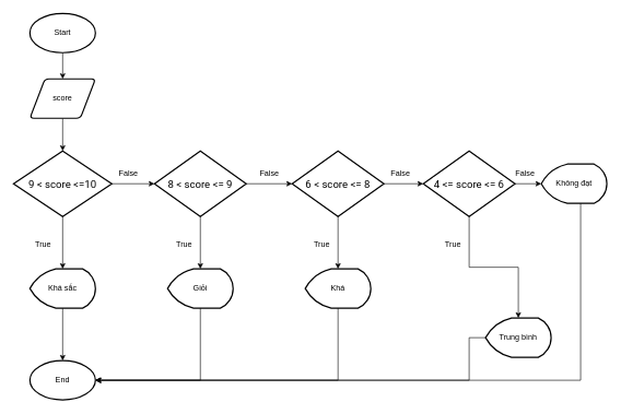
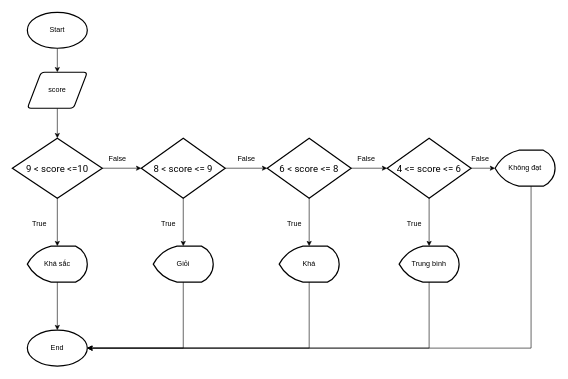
  <mxCell id="0" />
  <mxCell id="1" parent="0" />
  <mxCell id="2" value="End" style="strokeWidth=2;html=1;shape=mxgraph.flowchart.start_1;whiteSpace=wrap;" vertex="1" parent="1"><mxGeometry x="45" y="550" width="100" height="60" as="geometry" /></mxCell>
  <mxCell id="3" style="edgeStyle=orthogonalEdgeStyle;rounded=0;orthogonalLoop=1;jettySize=auto;html=1;" edge="1" parent="1" source="4" target="6"><mxGeometry relative="1" as="geometry" /></mxCell>
  <mxCell id="4" value="Start" style="strokeWidth=2;html=1;shape=mxgraph.flowchart.start_1;whiteSpace=wrap;" vertex="1" parent="1"><mxGeometry x="45" y="20" width="100" height="60" as="geometry" /></mxCell>
  <mxCell id="5" style="edgeStyle=orthogonalEdgeStyle;rounded=0;orthogonalLoop=1;jettySize=auto;html=1;" edge="1" parent="1" source="6" target="12"><mxGeometry relative="1" as="geometry" /></mxCell>
  <mxCell id="6" value="score" style="shape=parallelogram;html=1;strokeWidth=2;perimeter=parallelogramPerimeter;whiteSpace=wrap;rounded=1;arcSize=12;size=0.23;" vertex="1" parent="1"><mxGeometry x="45" y="120" width="100" height="60" as="geometry" /></mxCell>
  <mxCell id="7" value="&lt;span style=&quot;font-family: Roboto, sans-serif; font-size: 16px; text-align: left; white-space-collapse: preserve; background-color: rgb(255, 255, 255);&quot;&gt;6 &amp;lt; score &amp;lt;= 8&lt;/span&gt;" style="strokeWidth=2;html=1;shape=mxgraph.flowchart.decision;whiteSpace=wrap;" vertex="1" parent="1"><mxGeometry x="445" y="230" width="140" height="100" as="geometry" /></mxCell>
  <mxCell id="8" style="edgeStyle=orthogonalEdgeStyle;rounded=0;orthogonalLoop=1;jettySize=auto;html=1;" edge="1" parent="1" source="9" target="17"><mxGeometry relative="1" as="geometry" /></mxCell>
  <mxCell id="9" value="&lt;span style=&quot;font-family: Roboto, sans-serif; font-size: 16px; text-align: left; white-space-collapse: preserve; background-color: rgb(255, 255, 255);&quot;&gt;8 &amp;lt; score &amp;lt;= 9&lt;/span&gt;" style="strokeWidth=2;html=1;shape=mxgraph.flowchart.decision;whiteSpace=wrap;" vertex="1" parent="1"><mxGeometry x="235" y="230" width="140" height="100" as="geometry" /></mxCell>
  <mxCell id="10" style="edgeStyle=orthogonalEdgeStyle;rounded=0;orthogonalLoop=1;jettySize=auto;html=1;" edge="1" parent="1" source="11" target="20"><mxGeometry relative="1" as="geometry" /></mxCell>
  <mxCell id="11" value="&lt;span style=&quot;font-family: Roboto, sans-serif; font-size: 16px; text-align: left; white-space-collapse: preserve; background-color: rgb(255, 255, 255);&quot;&gt;4 &amp;lt;= score &amp;lt;= 6&lt;/span&gt;" style="strokeWidth=2;html=1;shape=mxgraph.flowchart.decision;whiteSpace=wrap;" vertex="1" parent="1"><mxGeometry x="645" y="230" width="140" height="100" as="geometry" /></mxCell>
  <mxCell id="12" value="&lt;span style=&quot;font-family: Roboto, sans-serif; font-size: 16px; text-align: left; white-space-collapse: preserve; background-color: rgb(255, 255, 255);&quot;&gt;9 &amp;lt; score &amp;lt;=10&lt;/span&gt;" style="strokeWidth=2;html=1;shape=mxgraph.flowchart.decision;whiteSpace=wrap;" vertex="1" parent="1"><mxGeometry x="20" y="230" width="150" height="100" as="geometry" /></mxCell>
  <mxCell id="13" value="Khá sắc" style="strokeWidth=2;html=1;shape=mxgraph.flowchart.display;whiteSpace=wrap;" vertex="1" parent="1"><mxGeometry x="45" y="410" width="100" height="60" as="geometry" /></mxCell>
  <mxCell id="14" style="edgeStyle=orthogonalEdgeStyle;rounded=0;orthogonalLoop=1;jettySize=auto;html=1;entryX=0.5;entryY=0;entryDx=0;entryDy=0;entryPerimeter=0;" edge="1" parent="1" source="12" target="13"><mxGeometry relative="1" as="geometry" /></mxCell>
  <mxCell id="15" style="edgeStyle=orthogonalEdgeStyle;rounded=0;orthogonalLoop=1;jettySize=auto;html=1;entryX=0.5;entryY=0;entryDx=0;entryDy=0;entryPerimeter=0;" edge="1" parent="1" source="13" target="2"><mxGeometry relative="1" as="geometry" /></mxCell>
  <mxCell id="16" style="edgeStyle=orthogonalEdgeStyle;rounded=0;orthogonalLoop=1;jettySize=auto;html=1;entryX=0;entryY=0.5;entryDx=0;entryDy=0;entryPerimeter=0;" edge="1" parent="1" source="12" target="9"><mxGeometry relative="1" as="geometry" /></mxCell>
  <mxCell id="17" value="Giỏi" style="strokeWidth=2;html=1;shape=mxgraph.flowchart.display;whiteSpace=wrap;" vertex="1" parent="1"><mxGeometry x="255" y="410" width="100" height="60" as="geometry" /></mxCell>
  <mxCell id="18" style="edgeStyle=orthogonalEdgeStyle;rounded=0;orthogonalLoop=1;jettySize=auto;html=1;entryX=1;entryY=0.5;entryDx=0;entryDy=0;entryPerimeter=0;" edge="1" parent="1" source="17" target="2"><mxGeometry relative="1" as="geometry"><Array as="points"><mxPoint x="305" y="580" /></Array></mxGeometry></mxCell>
  <mxCell id="19" value="Khá" style="strokeWidth=2;html=1;shape=mxgraph.flowchart.display;whiteSpace=wrap;" vertex="1" parent="1"><mxGeometry x="465" y="410" width="100" height="60" as="geometry" /></mxCell>
- <mxCell id="20" value="Trung bình" style="strokeWidth=2;html=1;shape=mxgraph.flowchart.display;whiteSpace=wrap;" vertex="1" parent="1"><mxGeometry x="740" y="485" width="100" height="60" as="geometry" /></mxCell>
+ <mxCell id="20" value="Trung bình" style="strokeWidth=2;html=1;shape=mxgraph.flowchart.display;whiteSpace=wrap;" vertex="1" parent="1"><mxGeometry x="665" y="410" width="100" height="60" as="geometry" /></mxCell>
  <mxCell id="21" value="Không đạt" style="strokeWidth=2;html=1;shape=mxgraph.flowchart.display;whiteSpace=wrap;" vertex="1" parent="1"><mxGeometry x="825" y="250" width="100" height="60" as="geometry" /></mxCell>
  <mxCell id="22" style="edgeStyle=orthogonalEdgeStyle;rounded=0;orthogonalLoop=1;jettySize=auto;html=1;entryX=0.5;entryY=0;entryDx=0;entryDy=0;entryPerimeter=0;" edge="1" parent="1" source="7" target="19"><mxGeometry relative="1" as="geometry" /></mxCell>
  <mxCell id="23" style="edgeStyle=orthogonalEdgeStyle;rounded=0;orthogonalLoop=1;jettySize=auto;html=1;entryX=0;entryY=0.5;entryDx=0;entryDy=0;entryPerimeter=0;" edge="1" parent="1" source="9" target="7"><mxGeometry relative="1" as="geometry" /></mxCell>
  <mxCell id="24" style="edgeStyle=orthogonalEdgeStyle;rounded=0;orthogonalLoop=1;jettySize=auto;html=1;entryX=1;entryY=0.5;entryDx=0;entryDy=0;entryPerimeter=0;" edge="1" parent="1" source="19" target="2"><mxGeometry relative="1" as="geometry"><Array as="points"><mxPoint x="515" y="580" /></Array></mxGeometry></mxCell>
  <mxCell id="25" style="edgeStyle=orthogonalEdgeStyle;rounded=0;orthogonalLoop=1;jettySize=auto;html=1;entryX=0;entryY=0.5;entryDx=0;entryDy=0;entryPerimeter=0;" edge="1" parent="1" source="7" target="11"><mxGeometry relative="1" as="geometry" /></mxCell>
  <mxCell id="26" style="edgeStyle=orthogonalEdgeStyle;rounded=0;orthogonalLoop=1;jettySize=auto;html=1;entryX=1;entryY=0.5;entryDx=0;entryDy=0;entryPerimeter=0;" edge="1" parent="1" source="20" target="2"><mxGeometry relative="1" as="geometry"><Array as="points"><mxPoint x="715" y="580" /></Array></mxGeometry></mxCell>
  <mxCell id="27" style="edgeStyle=orthogonalEdgeStyle;rounded=0;orthogonalLoop=1;jettySize=auto;html=1;entryX=0;entryY=0.5;entryDx=0;entryDy=0;entryPerimeter=0;" edge="1" parent="1" source="11" target="21"><mxGeometry relative="1" as="geometry" /></mxCell>
  <mxCell id="28" style="edgeStyle=orthogonalEdgeStyle;rounded=0;orthogonalLoop=1;jettySize=auto;html=1;entryX=1;entryY=0.5;entryDx=0;entryDy=0;entryPerimeter=0;" edge="1" parent="1" source="21" target="2"><mxGeometry relative="1" as="geometry"><Array as="points"><mxPoint x="885" y="580" /></Array></mxGeometry></mxCell>
  <mxCell id="29" value="True" style="text;html=1;align=center;verticalAlign=middle;resizable=0;points=[];autosize=1;strokeColor=none;fillColor=none;" vertex="1" parent="1"><mxGeometry x="40" y="358" width="50" height="30" as="geometry" /></mxCell>
  <mxCell id="30" value="False" style="text;html=1;align=center;verticalAlign=middle;resizable=0;points=[];autosize=1;strokeColor=none;fillColor=none;" vertex="1" parent="1"><mxGeometry x="170" y="250" width="50" height="30" as="geometry" /></mxCell>
  <mxCell id="31" value="True" style="text;html=1;align=center;verticalAlign=middle;resizable=0;points=[];autosize=1;strokeColor=none;fillColor=none;" vertex="1" parent="1"><mxGeometry x="665" y="358" width="50" height="30" as="geometry" /></mxCell>
  <mxCell id="32" value="True" style="text;html=1;align=center;verticalAlign=middle;resizable=0;points=[];autosize=1;strokeColor=none;fillColor=none;" vertex="1" parent="1"><mxGeometry x="465" y="358" width="50" height="30" as="geometry" /></mxCell>
  <mxCell id="33" value="True" style="text;html=1;align=center;verticalAlign=middle;resizable=0;points=[];autosize=1;strokeColor=none;fillColor=none;" vertex="1" parent="1"><mxGeometry x="255" y="358" width="50" height="30" as="geometry" /></mxCell>
  <mxCell id="34" value="False" style="text;html=1;align=center;verticalAlign=middle;resizable=0;points=[];autosize=1;strokeColor=none;fillColor=none;" vertex="1" parent="1"><mxGeometry x="775" y="250" width="50" height="30" as="geometry" /></mxCell>
  <mxCell id="35" value="False" style="text;html=1;align=center;verticalAlign=middle;resizable=0;points=[];autosize=1;strokeColor=none;fillColor=none;" vertex="1" parent="1"><mxGeometry x="585" y="250" width="50" height="30" as="geometry" /></mxCell>
  <mxCell id="36" value="False" style="text;html=1;align=center;verticalAlign=middle;resizable=0;points=[];autosize=1;strokeColor=none;fillColor=none;" vertex="1" parent="1"><mxGeometry x="385" y="250" width="50" height="30" as="geometry" /></mxCell>
